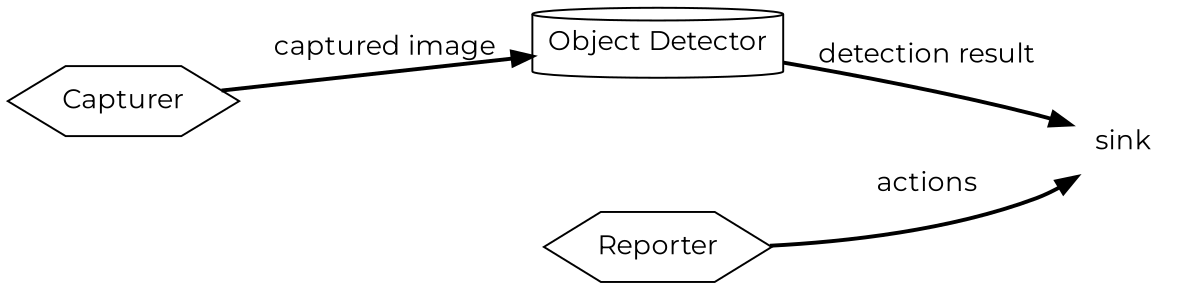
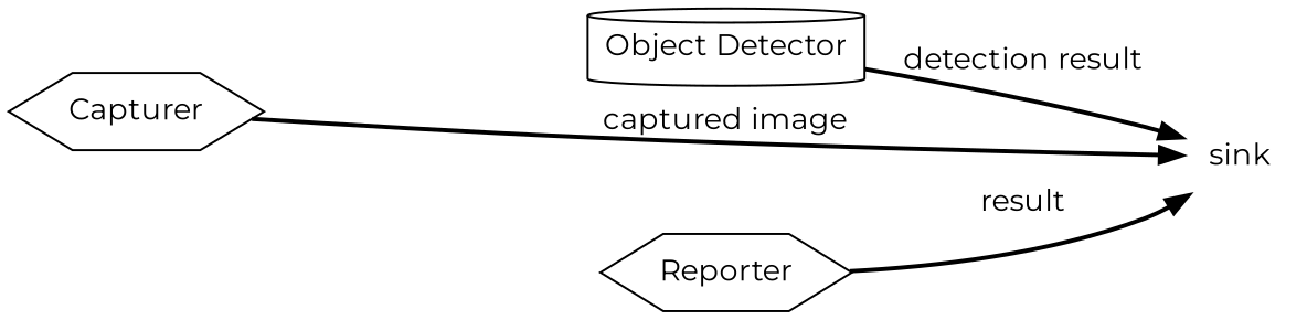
  digraph {
    fontname=Montserrat
    rankdir=LR
    node [fontname=Montserrat shape=hexagon]
    edge [fontname=Montserrat style=bold]
    n1 [label="Object Detector" shape=cylinder]
    Capturer
    sink [shape=none]
    Reporter
    n1 -> sink [label="detection result"]
-   Capturer -> n1 [label="captured image"]
-   Reporter -> sink [label=actions]
+   Capturer -> sink [label="captured image"]
+   Reporter -> sink [label=result]
  }
